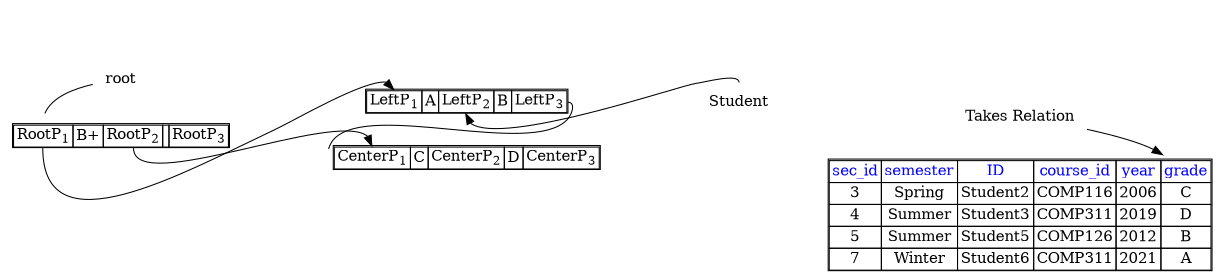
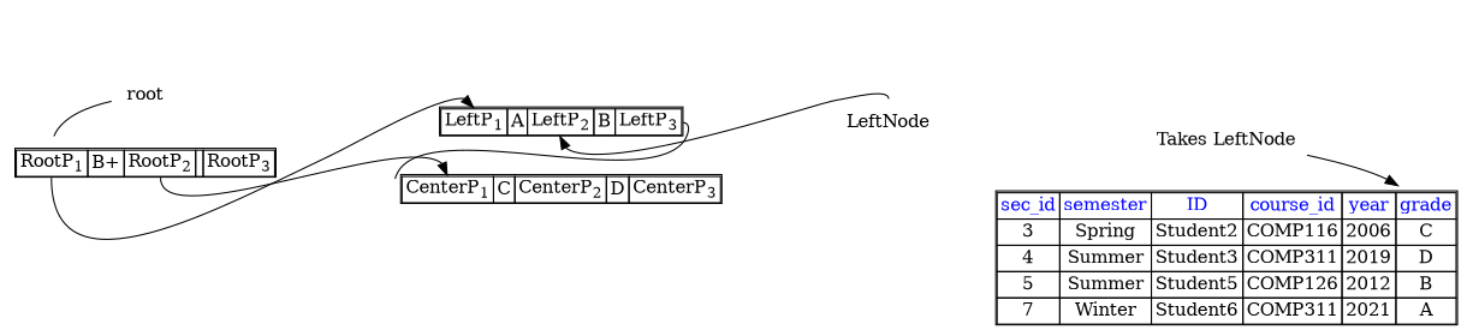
  digraph {
    rankdir=LR
    splines=true
    node [shape=none]
    edge [style=invis]
    n1 [label=<<table border="1" cellborder="1" cellspacing="0">                     <tr>                         <td port="ptr1">RootP<sub>1</sub></td>                         <td port="key1">B+</td>                         <td port="ptr2">RootP<sub>2</sub></td>                         <td port="key2"></td>                         <td port="ptr3">RootP<sub>3</sub></td>                     </tr>                 </table>>]
    n2 [label=root]
    level1 [share=point style=invis shape=""]
    n4 [label=<<table border="1" cellborder="1" cellspacing="0">                     <tr>                         <td port="ptr1">LeftP<sub>1</sub></td>                         <td port="key1">A</td>                         <td port="ptr2">LeftP<sub>2</sub></td>                         <td port="key2">B</td>                         <td port="ptr3">LeftP<sub>3</sub></td>                     </tr>                 </table>>]
    n5 [label=<<table border="1" cellborder="1" cellspacing="0">                     <tr>                         <td port="ptr1">CenterP<sub>1</sub></td>                         <td port="key1">C</td>                         <td port="ptr2">CenterP<sub>2</sub></td>                         <td port="key2">D</td>                         <td port="ptr3">CenterP<sub>3</sub></td>                     </tr>                 </table>>]
    n6 [label=<<table border="1" cellborder="1" cellspacing="0">                     <tr>                         <td port="ptr1">RightP<sub>1</sub></td>                         <td port="key1">RightKey<sub>1</sub></td>                         <td port="ptr2">RightP<sub>2</sub></td>                         <td port="key2">RightKey<sub>2</sub></td>                         <td port="ptr3">RightP<sub>3</sub></td>                     </tr>                 </table>> style=invis]
    level2 [share=point style=invis shape=""]
-   n8 [label=Student]
+   n8 [label=LeftNode]
    level3 [share=point style=invis shape=""]
    n10 [label=<<table border="1" cellborder="1" cellspacing="0">                  <tr><td><font color="blue">sec_id</font></td>                      <td><font color="blue">semester</font></td>                      <td><font color="blue">ID</font></td>                      <td><font color="blue">course_id</font></td>                      <td><font color="blue">year</font></td>                      <td><font color="blue">grade</font></td>                      </tr>                  <tr><td>3</td><td>Spring</td><td>Student2</td><td>COMP116</td><td>2006</td><td>C</td></tr>                  <tr><td>4</td><td>Summer</td><td>Student3</td><td>COMP311</td><td>2019</td><td>D</td></tr>                  <tr><td>5</td><td>Summer</td><td>Student5</td><td>COMP126</td><td>2012</td><td>B</td></tr>                  <tr><td>7</td><td>Winter</td><td>Student6</td><td>COMP311</td><td>2021</td><td>A</td></tr>                 </table>>]
-   n11 [label="Takes Relation"]
+   n11 [label="Takes LeftNode"]
    level4 [share=point style=invis shape=""]
    subgraph sub_1 {
      rank=source
      n1
      n2
      level1
    }
    subgraph sub_2 {
      rank=same
      n4
      n5
      n6
      level2
    }
    subgraph sub_3 {
      rank=same
      n8
      level3
    }
    subgraph sub_4 {
      rank=same
      n10
      n11
      level4
    }
    n1 -> n4 [headport="ptr1:n" tailport="ptr1:s" style=""]
    n1 -> n5 [headport="ptr1:n" tailport="ptr2:s" style=""]
    n2 -> n1 [headport=ptr1 style=""]
    n2 -> n4
    n4 -> n5 [headport=ptr1 tailport=ptr3]
    n4 -> n5 [headport="ptr1:w" tailport="ptr3:e" style=""]
    n4 -> n8
    n4 -> n11 [tailport=ptr1]
    n5 -> n6 [headport=ptr1 tailport=ptr3]
    n6 -> n10 [tailport=ptr1]
    n8 -> n4 [headport=ptr2]
    n8 -> n4 [headport="ptr2:s" tailport=n style=""]
    n8 -> n11
    n11 -> n10 [style=""]
    n11 -> n10
  }
